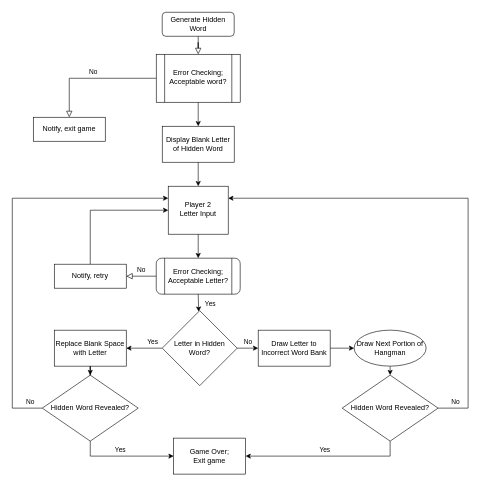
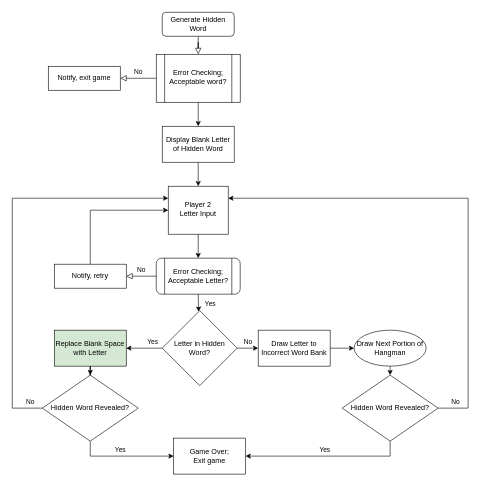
  <mxCell id="0" />
  <mxCell id="1" parent="0" />
  <mxCell id="2" value="" style="rounded=0;html=1;jettySize=auto;orthogonalLoop=1;fontSize=11;endArrow=block;endFill=0;endSize=8;strokeWidth=1;shadow=0;labelBackgroundColor=none;edgeStyle=orthogonalEdgeStyle;" parent="1" source="3" target="6" edge="1"><mxGeometry relative="1" as="geometry" /></mxCell>
  <mxCell id="3" value="Generate Hidden Word" style="rounded=1;whiteSpace=wrap;html=1;fontSize=12;glass=0;strokeWidth=1;shadow=0;" parent="1" vertex="1"><mxGeometry x="270" y="20" width="120" height="40" as="geometry" /></mxCell>
  <mxCell id="4" value="No" style="edgeStyle=orthogonalEdgeStyle;rounded=0;html=1;jettySize=auto;orthogonalLoop=1;fontSize=11;endArrow=block;endFill=0;endSize=8;strokeWidth=1;shadow=0;labelBackgroundColor=none;" parent="1" source="6" target="7" edge="1"><mxGeometry y="-10" relative="1" as="geometry"><mxPoint as="offset" /></mxGeometry></mxCell>
  <mxCell id="5" style="edgeStyle=orthogonalEdgeStyle;rounded=0;orthogonalLoop=1;jettySize=auto;html=1;entryX=0.5;entryY=0;entryDx=0;entryDy=0;" edge="1" parent="1" source="6" target="31"><mxGeometry relative="1" as="geometry" /></mxCell>
  <mxCell id="6" value="Error Checking; Acceptable word?" style="shape=process;whiteSpace=wrap;html=1;shadow=0;fontFamily=Helvetica;fontSize=12;align=center;strokeWidth=1;spacing=6;spacingTop=-4;" parent="1" vertex="1"><mxGeometry x="260" y="90" width="140" height="80" as="geometry" /></mxCell>
- <mxCell id="7" value="Notify, exit game" style="rounded=0;whiteSpace=wrap;html=1;fontSize=12;glass=0;strokeWidth=1;shadow=0;" parent="1" vertex="1"><mxGeometry x="55" y="195" width="120" height="40" as="geometry" /></mxCell>
+ <mxCell id="7" value="Notify, exit game" style="rounded=0;whiteSpace=wrap;html=1;fontSize=12;glass=0;strokeWidth=1;shadow=0;" parent="1" vertex="1"><mxGeometry x="80" y="110" width="120" height="40" as="geometry" /></mxCell>
  <mxCell id="8" value="&lt;div&gt;Player 2&lt;/div&gt;&lt;div&gt;Letter Input&lt;br&gt;&lt;/div&gt;" style="square;whiteSpace=wrap;html=1;shadow=0;fontFamily=Helvetica;fontSize=12;align=center;strokeWidth=1;spacing=6;spacingTop=-4;" parent="1" vertex="1"><mxGeometry x="280" y="310" width="100" height="80" as="geometry" /></mxCell>
  <mxCell id="9" value="&lt;div&gt;Error Checking; &lt;br&gt;&lt;/div&gt;&lt;div&gt;Acceptable Letter?&lt;/div&gt;" style="shape=process;rounded=1;whiteSpace=wrap;html=1;fontSize=12;glass=0;strokeWidth=1;shadow=0;" parent="1" vertex="1"><mxGeometry x="260" y="430" width="140" height="60" as="geometry" /></mxCell>
  <mxCell id="10" value="Yes" style="edgeStyle=orthogonalEdgeStyle;rounded=0;orthogonalLoop=1;jettySize=auto;html=1;" edge="1" parent="1" source="12" target="19"><mxGeometry x="-0.467" y="-10" relative="1" as="geometry"><mxPoint as="offset" /></mxGeometry></mxCell>
  <mxCell id="11" value="No" style="edgeStyle=orthogonalEdgeStyle;rounded=0;orthogonalLoop=1;jettySize=auto;html=1;exitX=1;exitY=0.5;exitDx=0;exitDy=0;" edge="1" parent="1" source="12"><mxGeometry y="10" relative="1" as="geometry"><mxPoint x="430" y="580" as="targetPoint" /><mxPoint as="offset" /></mxGeometry></mxCell>
  <mxCell id="12" value="Letter in Hidden Word?" style="rhombus;whiteSpace=wrap;html=1;aspect=fixed;" vertex="1" parent="1"><mxGeometry x="270" y="517.5" width="125" height="125" as="geometry" /></mxCell>
  <mxCell id="13" value="" style="endArrow=classic;html=1;exitX=0.5;exitY=1;exitDx=0;exitDy=0;entryX=0.5;entryY=0;entryDx=0;entryDy=0;" edge="1" parent="1" source="8" target="9"><mxGeometry width="50" height="50" relative="1" as="geometry"><mxPoint x="460" y="460" as="sourcePoint" /><mxPoint x="510" y="410" as="targetPoint" /></mxGeometry></mxCell>
  <mxCell id="14" value="&lt;div&gt;Notify, retry&lt;/div&gt;" style="rounded=0;whiteSpace=wrap;html=1;fontSize=12;glass=0;strokeWidth=1;shadow=0;" vertex="1" parent="1"><mxGeometry x="90" y="440" width="120" height="40" as="geometry" /></mxCell>
  <mxCell id="15" value="No" style="edgeStyle=orthogonalEdgeStyle;rounded=0;html=1;jettySize=auto;orthogonalLoop=1;fontSize=11;endArrow=block;endFill=0;endSize=8;strokeWidth=1;shadow=0;labelBackgroundColor=none;exitX=0;exitY=0.5;exitDx=0;exitDy=0;entryX=1;entryY=0.5;entryDx=0;entryDy=0;" edge="1" parent="1" source="9" target="14"><mxGeometry y="-10" relative="1" as="geometry"><mxPoint as="offset" /><mxPoint x="290" y="240" as="sourcePoint" /><mxPoint x="240" y="470" as="targetPoint" /><Array as="points" /></mxGeometry></mxCell>
  <mxCell id="16" value="" style="endArrow=classic;html=1;exitX=0.5;exitY=0;exitDx=0;exitDy=0;entryX=0;entryY=0.5;entryDx=0;entryDy=0;rounded=0;" edge="1" parent="1" source="14" target="8"><mxGeometry width="50" height="50" relative="1" as="geometry"><mxPoint x="460" y="460" as="sourcePoint" /><mxPoint x="510" y="410" as="targetPoint" /><Array as="points"><mxPoint x="150" y="350" /></Array></mxGeometry></mxCell>
  <mxCell id="17" value="&lt;div&gt;Yes&lt;/div&gt;" style="endArrow=classic;html=1;exitX=0.5;exitY=1;exitDx=0;exitDy=0;" edge="1" parent="1" source="9" target="12"><mxGeometry x="0.2" y="20" width="50" height="50" relative="1" as="geometry"><mxPoint x="460" y="460" as="sourcePoint" /><mxPoint x="330" y="530" as="targetPoint" /><mxPoint as="offset" /></mxGeometry></mxCell>
  <mxCell id="18" style="edgeStyle=orthogonalEdgeStyle;rounded=0;orthogonalLoop=1;jettySize=auto;html=1;exitX=0.5;exitY=1;exitDx=0;exitDy=0;" edge="1" parent="1" source="19" target="28"><mxGeometry relative="1" as="geometry"><mxPoint x="150" y="650" as="targetPoint" /></mxGeometry></mxCell>
- <mxCell id="19" value="Replace Blank Space with Letter" style="whiteSpace=wrap;html=1;" vertex="1" parent="1"><mxGeometry x="90" y="550" width="120" height="60" as="geometry" /></mxCell>
+ <mxCell id="19" value="Replace Blank Space with Letter" style="whiteSpace=wrap;html=1;fillColor=#d5e8d4;" vertex="1" parent="1"><mxGeometry x="90" y="550" width="120" height="60" as="geometry" /></mxCell>
  <mxCell id="20" style="edgeStyle=orthogonalEdgeStyle;rounded=0;orthogonalLoop=1;jettySize=auto;html=1;" edge="1" parent="1" source="21" target="23"><mxGeometry relative="1" as="geometry"><mxPoint x="600" y="580" as="targetPoint" /></mxGeometry></mxCell>
  <mxCell id="21" value="Draw Letter to Incorrect Word Bank" style="rounded=0;whiteSpace=wrap;html=1;" vertex="1" parent="1"><mxGeometry x="430" y="550" width="120" height="60" as="geometry" /></mxCell>
  <mxCell id="22" style="edgeStyle=orthogonalEdgeStyle;rounded=0;orthogonalLoop=1;jettySize=auto;html=1;exitX=0.5;exitY=1;exitDx=0;exitDy=0;entryX=0.5;entryY=0;entryDx=0;entryDy=0;" edge="1" parent="1" source="23" target="32"><mxGeometry relative="1" as="geometry" /></mxCell>
  <mxCell id="23" value="&lt;div&gt;Draw Next Portion of Hangman&lt;/div&gt;" style="ellipse;whiteSpace=wrap;html=1;" vertex="1" parent="1"><mxGeometry x="590" y="550" width="120" height="60" as="geometry" /></mxCell>
  <mxCell id="24" value="Yes" style="edgeStyle=orthogonalEdgeStyle;rounded=0;orthogonalLoop=1;jettySize=auto;html=1;exitX=0.5;exitY=1;exitDx=0;exitDy=0;entryX=1;entryY=0.5;entryDx=0;entryDy=0;" edge="1" parent="1" source="32" target="29"><mxGeometry x="0.007" y="-10" relative="1" as="geometry"><mxPoint x="650" y="750" as="targetPoint" /><mxPoint x="650" y="742.5" as="sourcePoint" /><Array as="points"><mxPoint x="650" y="760" /></Array><mxPoint as="offset" /></mxGeometry></mxCell>
  <mxCell id="25" value="No" style="edgeStyle=orthogonalEdgeStyle;rounded=0;orthogonalLoop=1;jettySize=auto;html=1;entryX=1;entryY=0.25;entryDx=0;entryDy=0;exitX=1;exitY=0.5;exitDx=0;exitDy=0;" edge="1" parent="1" source="32" target="8"><mxGeometry x="-0.927" y="10" relative="1" as="geometry"><mxPoint x="736" y="680" as="sourcePoint" /><Array as="points"><mxPoint x="780" y="680" /><mxPoint x="780" y="330" /></Array><mxPoint as="offset" /></mxGeometry></mxCell>
  <mxCell id="26" value="Yes" style="edgeStyle=orthogonalEdgeStyle;rounded=0;orthogonalLoop=1;jettySize=auto;html=1;" edge="1" parent="1" source="28" target="29"><mxGeometry x="-0.091" y="10" relative="1" as="geometry"><mxPoint x="150" y="760" as="targetPoint" /><Array as="points"><mxPoint x="150" y="760" /></Array><mxPoint as="offset" /></mxGeometry></mxCell>
  <mxCell id="27" value="No" style="edgeStyle=orthogonalEdgeStyle;rounded=0;orthogonalLoop=1;jettySize=auto;html=1;entryX=0;entryY=0.25;entryDx=0;entryDy=0;" edge="1" parent="1" source="28" target="8"><mxGeometry x="-0.939" y="-10" relative="1" as="geometry"><Array as="points"><mxPoint x="20" y="680" /><mxPoint x="20" y="330" /></Array><mxPoint as="offset" /></mxGeometry></mxCell>
  <mxCell id="28" value="Hidden Word Revealed?" style="rhombus;rounded=0;whiteSpace=wrap;html=1;" vertex="1" parent="1"><mxGeometry x="70" y="625" width="160" height="110" as="geometry" /></mxCell>
  <mxCell id="29" value="&lt;div&gt;Game Over; &lt;br&gt;&lt;/div&gt;&lt;div&gt;Exit game&lt;br&gt;&lt;/div&gt;" style="rounded=0;whiteSpace=wrap;html=1;" vertex="1" parent="1"><mxGeometry x="289" y="730" width="120" height="60" as="geometry" /></mxCell>
  <mxCell id="30" style="edgeStyle=orthogonalEdgeStyle;rounded=0;orthogonalLoop=1;jettySize=auto;html=1;entryX=0.5;entryY=0;entryDx=0;entryDy=0;" edge="1" parent="1" source="31" target="8"><mxGeometry relative="1" as="geometry" /></mxCell>
  <mxCell id="31" value="Display Blank Letter of Hidden Word" style="rounded=0;whiteSpace=wrap;html=1;" vertex="1" parent="1"><mxGeometry x="270" y="210" width="120" height="60" as="geometry" /></mxCell>
  <mxCell id="32" value="Hidden Word Revealed?" style="rhombus;rounded=0;whiteSpace=wrap;html=1;" vertex="1" parent="1"><mxGeometry x="570" y="625" width="160" height="110" as="geometry" /></mxCell>
